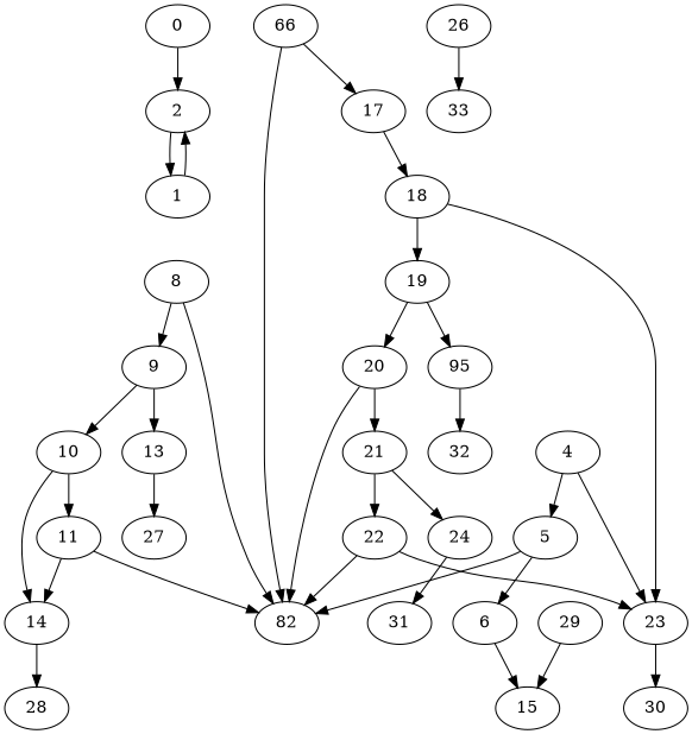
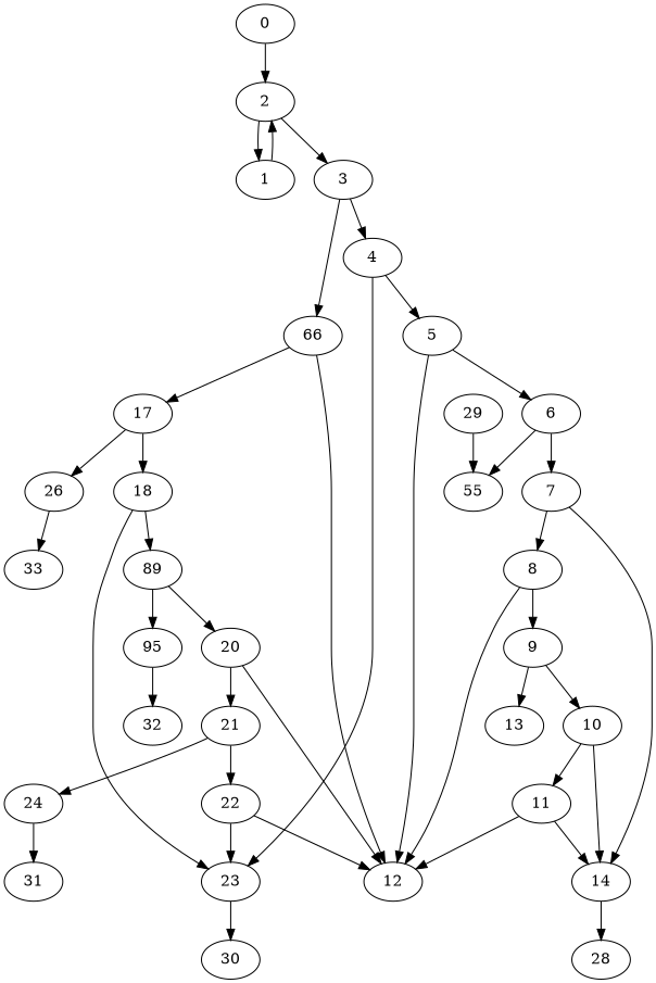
  digraph {
    0
    2
    1
+   3
    4
    n6 [label=66]
    5
    23
-   12 [label=82]
+   12
    17
    6
    30
-   15
+   7
+   15 [label=55]
    8
    14
    9
    28
    10
    13
    11
-   27
    29
    18
    26
-   19
+   19 [label=89]
    33
    20
    n29 [label=95]
    21
    32
    22
    24
    31
    0 -> 2
    2 -> 1
+   2 -> 3
    1 -> 2
+   3 -> 4
+   3 -> n6
    4 -> 5
    4 -> 23
    n6 -> 12
    n6 -> 17
    5 -> 12
    5 -> 6
    23 -> 30
    17 -> 18
+   17 -> 26
+   6 -> 7
    6 -> 15
+   7 -> 8
+   7 -> 14
    8 -> 12
    8 -> 9
    14 -> 28
    9 -> 10
    9 -> 13
    10 -> 14
    10 -> 11
-   13 -> 27
    11 -> 12
    11 -> 14
    29 -> 15
    18 -> 23
    18 -> 19
    26 -> 33
    19 -> 20
    19 -> n29
    20 -> 12
    20 -> 21
    n29 -> 32
    21 -> 22
    21 -> 24
    22 -> 23
    22 -> 12
    24 -> 31
  }
